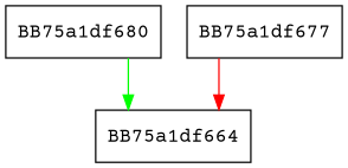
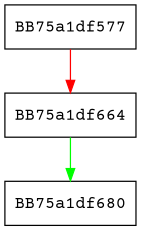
  digraph {
    fontname="Courier Prime"
    splines=ortho
    node [fontname="Courier Prime" shape=box]
    edge [fontname="Courier Prime"]
    BB75a1df664
    BB75a1df680
-   BB75a1df677
-   BB75a1df680 -> BB75a1df664 [color=green]
+   BB75a1df677 [label=BB75a1df577]
+   BB75a1df664 -> BB75a1df680 [color=green]
    BB75a1df677 -> BB75a1df664 [color=red]
  }
